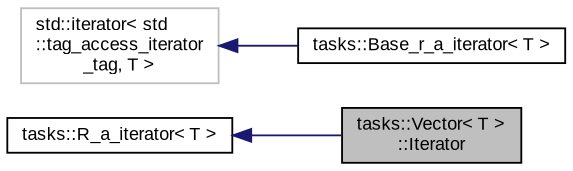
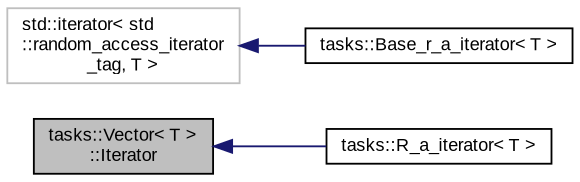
  digraph {
    fontname="Liberation Sans"
    rankdir=LR
    node [color=black fillcolor=white fontname="Liberation Sans" fontsize=10 shape=record style=filled]
    edge [color=midnightblue dir=back fontname="Liberation Sans" fontsize=10 labelfontname=Helvetica labelfontsize=10 style=solid]
    n1 [fillcolor=grey75 fontcolor=black height=0.2 label="tasks::Vector\< T \>\l::Iterator" width=0.4]
    n2 [height=0.2 label="tasks::R_a_iterator\< T \>" width=0.4]
    n3 [height=0.2 label="tasks::Base_r_a_iterator\< T \>" width=0.4]
-   n4 [color=grey75 height=0.2 label="std::iterator\< std\l::tag_access_iterator\l_tag, T \>" width=0.4]
-   n2 -> n1
+   n4 [color=grey75 height=0.2 label="std::iterator\< std\l::random_access_iterator\l_tag, T \>" width=0.4]
+   n1 -> n2
    n4 -> n3
  }
